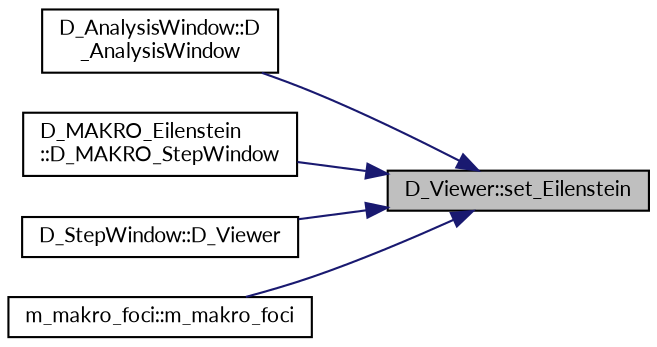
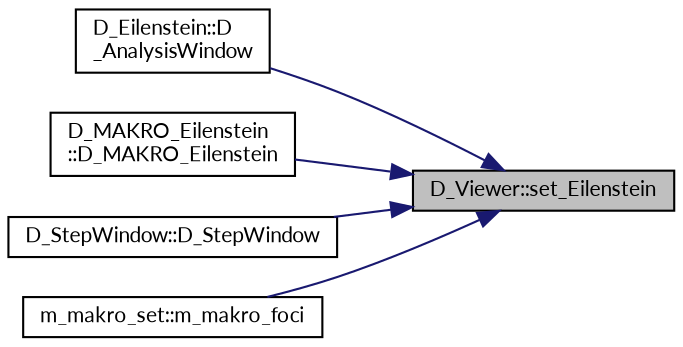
  digraph {
    fontname=Lato
    rankdir=RL
    node [color=black fillcolor=white fontname=Lato fontsize=10 shape=record style=filled]
    edge [color=midnightblue dir=back fontname=Lato fontsize=10 labelfontname=Helvetica labelfontsize=10 style=solid]
    n1 [fillcolor=grey75 fontcolor=black height=0.2 label="D_Viewer::set_Eilenstein" width=0.4]
-   n2 [height=0.2 label="D_AnalysisWindow::D\l_AnalysisWindow" width=0.4]
-   n3 [height=0.2 label="D_MAKRO_Eilenstein\l::D_MAKRO_StepWindow" width=0.4]
-   n4 [height=0.2 label="D_StepWindow::D_Viewer" width=0.4]
-   n5 [height=0.2 label="m_makro_foci::m_makro_foci" width=0.4]
+   n2 [height=0.2 label="D_Eilenstein::D\l_AnalysisWindow" width=0.4]
+   n3 [height=0.2 label="D_MAKRO_Eilenstein\l::D_MAKRO_Eilenstein" width=0.4]
+   n4 [height=0.2 label="D_StepWindow::D_StepWindow" width=0.4]
+   n5 [height=0.2 label="m_makro_set::m_makro_foci" width=0.4]
    n1 -> n2
    n1 -> n3
    n1 -> n4
    n1 -> n5
  }
